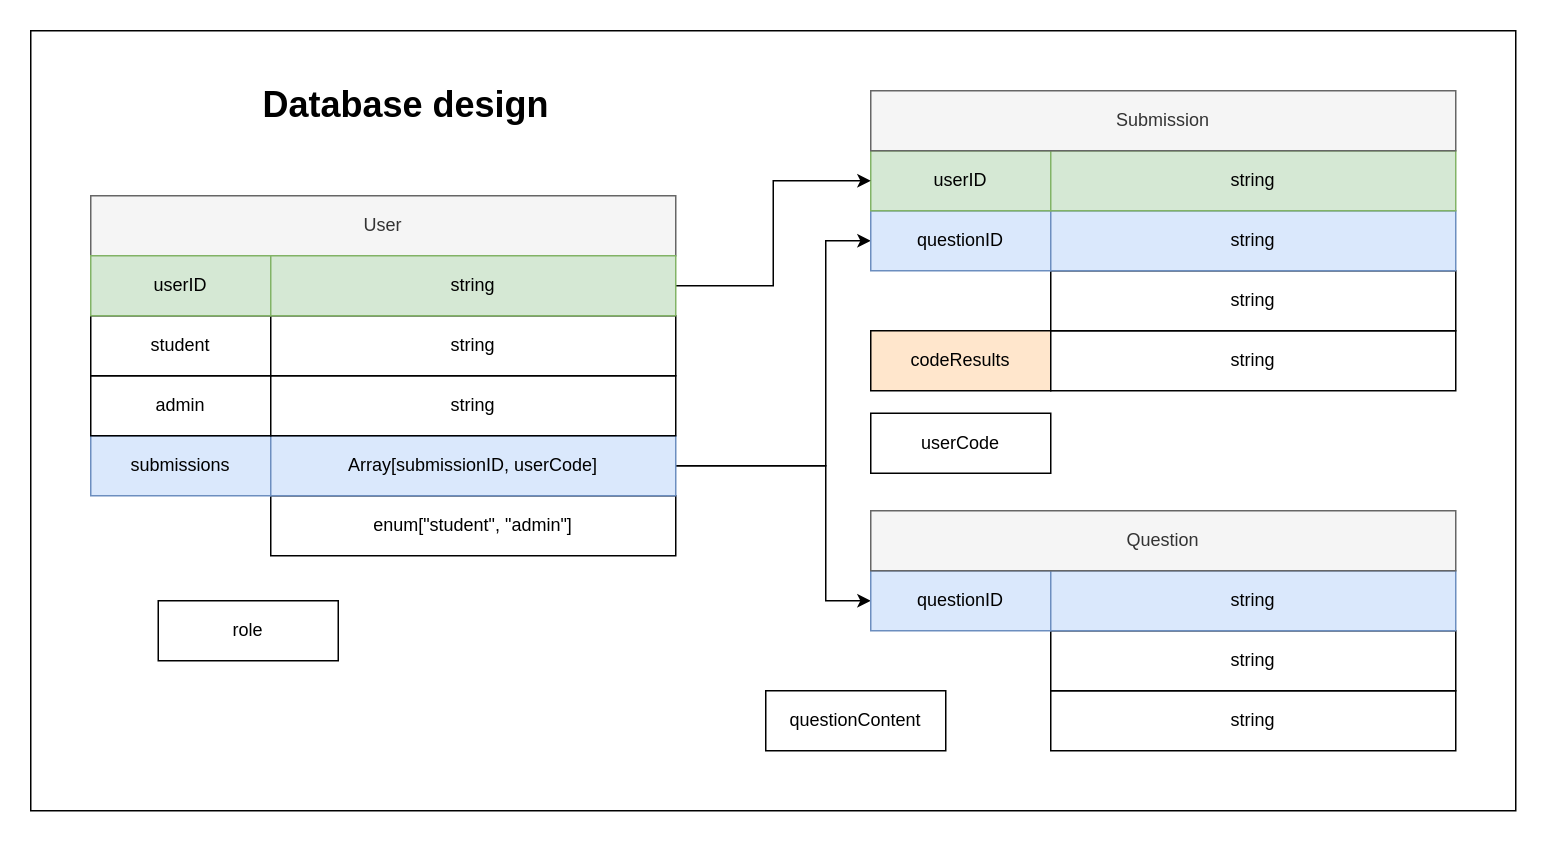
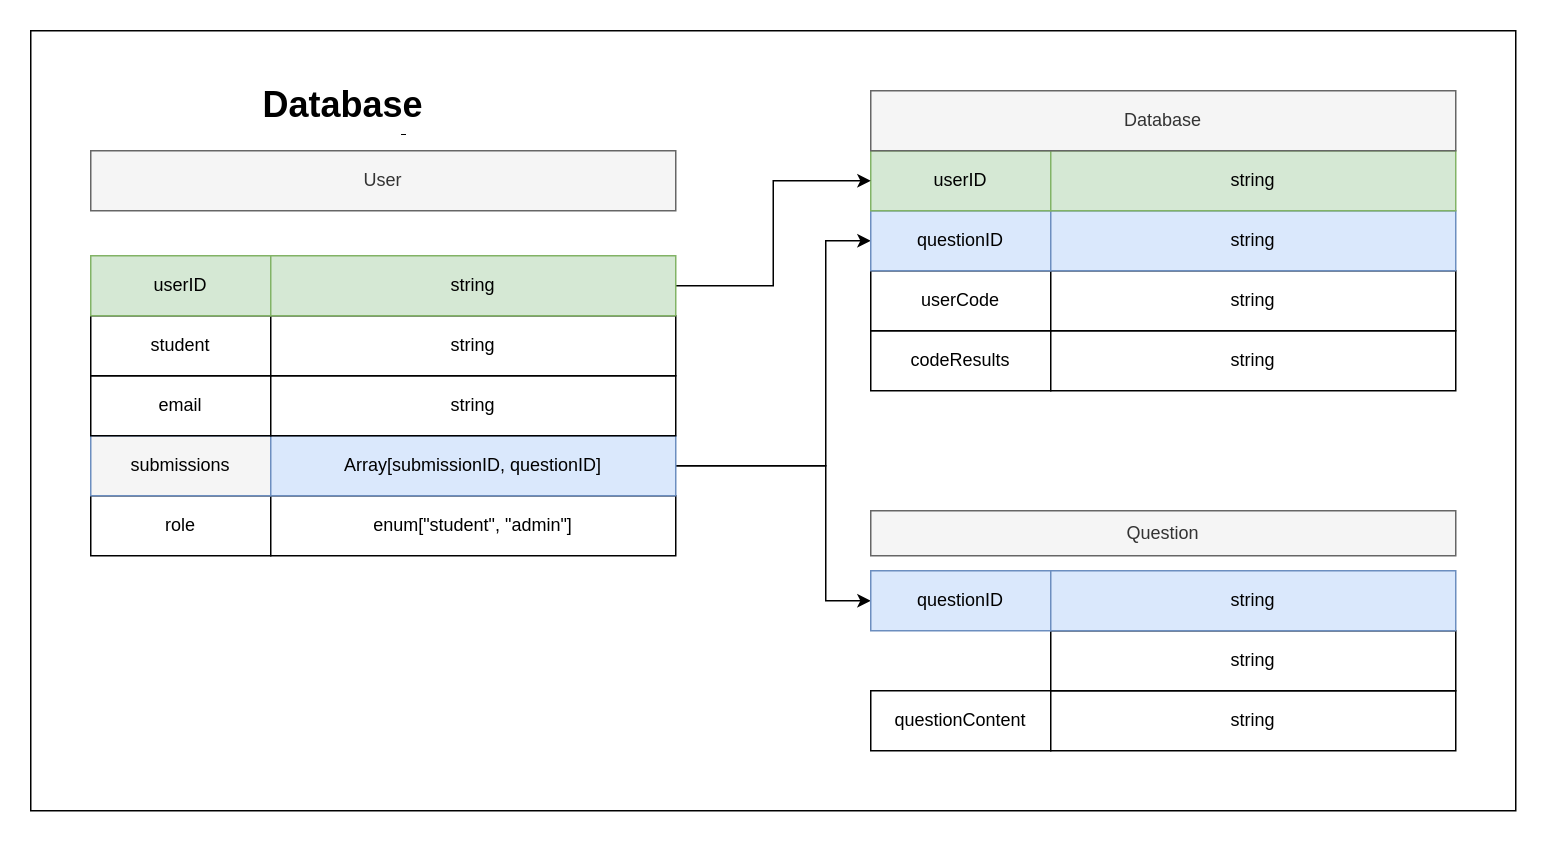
  <mxCell id="0" />
  <mxCell id="1" parent="0" />
  <mxCell id="2" value="" style="rounded=0;whiteSpace=wrap;html=1;" vertex="1" parent="1"><mxGeometry x="20" y="20" width="990" height="520" as="geometry" /></mxCell>
- <mxCell id="3" value="role" style="rounded=0;whiteSpace=wrap;html=1;" vertex="1" parent="1"><mxGeometry x="105" y="400" width="120" height="40" as="geometry" /></mxCell>
+ <mxCell id="3" value="role" style="rounded=0;whiteSpace=wrap;html=1;" vertex="1" parent="1"><mxGeometry x="60" y="330" width="120" height="40" as="geometry" /></mxCell>
  <mxCell id="4" value="enum[&quot;student&quot;, &quot;admin&quot;]" style="rounded=0;whiteSpace=wrap;html=1;" vertex="1" parent="1"><mxGeometry x="180" y="330" width="270" height="40" as="geometry" /></mxCell>
- <mxCell id="5" value="submissions" style="rounded=0;whiteSpace=wrap;html=1;fillColor=#dae8fc;strokeColor=#6c8ebf;" vertex="1" parent="1"><mxGeometry x="60" y="290" width="120" height="40" as="geometry" /></mxCell>
+ <mxCell id="5" value="submissions" style="rounded=0;whiteSpace=wrap;html=1;fillColor=#f5f5f5;strokeColor=#6c8ebf;" vertex="1" parent="1"><mxGeometry x="60" y="290" width="120" height="40" as="geometry" /></mxCell>
  <mxCell id="6" style="edgeStyle=orthogonalEdgeStyle;rounded=0;orthogonalLoop=1;jettySize=auto;html=1;exitX=1;exitY=0.5;exitDx=0;exitDy=0;entryX=0;entryY=0.5;entryDx=0;entryDy=0;" edge="1" parent="1" source="8" target="18"><mxGeometry relative="1" as="geometry"><Array as="points"><mxPoint x="550" y="310" /><mxPoint x="550" y="160" /></Array></mxGeometry></mxCell>
  <mxCell id="7" style="edgeStyle=orthogonalEdgeStyle;rounded=0;orthogonalLoop=1;jettySize=auto;html=1;exitX=1;exitY=0.5;exitDx=0;exitDy=0;entryX=0;entryY=0.5;entryDx=0;entryDy=0;" edge="1" parent="1" source="8" target="29"><mxGeometry relative="1" as="geometry"><Array as="points"><mxPoint x="550" y="310" /><mxPoint x="550" y="400" /></Array></mxGeometry></mxCell>
- <mxCell id="8" value="Array[submissionID, userCode]" style="rounded=0;whiteSpace=wrap;html=1;fillColor=#dae8fc;strokeColor=#6c8ebf;" vertex="1" parent="1"><mxGeometry x="180" y="290" width="270" height="40" as="geometry" /></mxCell>
- <mxCell id="9" value="admin" style="rounded=0;whiteSpace=wrap;html=1;" vertex="1" parent="1"><mxGeometry x="60" y="250" width="120" height="40" as="geometry" /></mxCell>
+ <mxCell id="8" value="Array[submissionID, questionID]" style="rounded=0;whiteSpace=wrap;html=1;fillColor=#dae8fc;strokeColor=#6c8ebf;" vertex="1" parent="1"><mxGeometry x="180" y="290" width="270" height="40" as="geometry" /></mxCell>
+ <mxCell id="9" value="email" style="rounded=0;whiteSpace=wrap;html=1;" vertex="1" parent="1"><mxGeometry x="60" y="250" width="120" height="40" as="geometry" /></mxCell>
  <mxCell id="10" value="string" style="rounded=0;whiteSpace=wrap;html=1;" vertex="1" parent="1"><mxGeometry x="180" y="250" width="270" height="40" as="geometry" /></mxCell>
  <mxCell id="11" value="student" style="rounded=0;whiteSpace=wrap;html=1;" vertex="1" parent="1"><mxGeometry x="60" y="210" width="120" height="40" as="geometry" /></mxCell>
  <mxCell id="12" value="string" style="rounded=0;whiteSpace=wrap;html=1;" vertex="1" parent="1"><mxGeometry x="180" y="210" width="270" height="40" as="geometry" /></mxCell>
- <mxCell id="13" value="User" style="rounded=0;whiteSpace=wrap;html=1;fillColor=#f5f5f5;fontColor=#333333;strokeColor=#666666;" vertex="1" parent="1"><mxGeometry x="60" y="130" width="390" height="40" as="geometry" /></mxCell>
- <mxCell id="14" value="codeResults" style="rounded=0;whiteSpace=wrap;html=1;fillColor=#ffe6cc;" vertex="1" parent="1"><mxGeometry x="580" y="220" width="120" height="40" as="geometry" /></mxCell>
+ <mxCell id="13" value="User" style="rounded=0;whiteSpace=wrap;html=1;fillColor=#f5f5f5;fontColor=#333333;strokeColor=#666666;" vertex="1" parent="1"><mxGeometry x="60" y="100" width="390" height="40" as="geometry" /></mxCell>
+ <mxCell id="14" value="codeResults" style="rounded=0;whiteSpace=wrap;html=1;" vertex="1" parent="1"><mxGeometry x="580" y="220" width="120" height="40" as="geometry" /></mxCell>
  <mxCell id="15" value="string" style="rounded=0;whiteSpace=wrap;html=1;" vertex="1" parent="1"><mxGeometry x="700" y="220" width="270" height="40" as="geometry" /></mxCell>
- <mxCell id="16" value="userCode" style="rounded=0;whiteSpace=wrap;html=1;" vertex="1" parent="1"><mxGeometry x="580" y="275" width="120" height="40" as="geometry" /></mxCell>
+ <mxCell id="16" value="userCode" style="rounded=0;whiteSpace=wrap;html=1;" vertex="1" parent="1"><mxGeometry x="580" y="180" width="120" height="40" as="geometry" /></mxCell>
  <mxCell id="17" value="string" style="rounded=0;whiteSpace=wrap;html=1;" vertex="1" parent="1"><mxGeometry x="700" y="180" width="270" height="40" as="geometry" /></mxCell>
  <mxCell id="18" value="questionID" style="rounded=0;whiteSpace=wrap;html=1;fillColor=#dae8fc;strokeColor=#6c8ebf;" vertex="1" parent="1"><mxGeometry x="580" y="140" width="120" height="40" as="geometry" /></mxCell>
  <mxCell id="19" value="string" style="rounded=0;whiteSpace=wrap;html=1;fillColor=#dae8fc;strokeColor=#6c8ebf;" vertex="1" parent="1"><mxGeometry x="700" y="140" width="270" height="40" as="geometry" /></mxCell>
  <mxCell id="20" value="userID" style="rounded=0;whiteSpace=wrap;html=1;fillColor=#d5e8d4;strokeColor=#82b366;" vertex="1" parent="1"><mxGeometry x="580" y="100" width="120" height="40" as="geometry" /></mxCell>
  <mxCell id="21" value="string" style="rounded=0;whiteSpace=wrap;html=1;fillColor=#d5e8d4;strokeColor=#82b366;" vertex="1" parent="1"><mxGeometry x="700" y="100" width="270" height="40" as="geometry" /></mxCell>
- <mxCell id="22" value="Submission" style="rounded=0;whiteSpace=wrap;html=1;fillColor=#f5f5f5;fontColor=#333333;strokeColor=#666666;" vertex="1" parent="1"><mxGeometry x="580" y="60" width="390" height="40" as="geometry" /></mxCell>
+ <mxCell id="22" value="Database" style="rounded=0;whiteSpace=wrap;html=1;fillColor=#f5f5f5;fontColor=#333333;strokeColor=#666666;" vertex="1" parent="1"><mxGeometry x="580" y="60" width="390" height="40" as="geometry" /></mxCell>
  <mxCell id="23" value="userID" style="rounded=0;whiteSpace=wrap;html=1;fillColor=#d5e8d4;strokeColor=#82b366;" vertex="1" parent="1"><mxGeometry x="60" y="170" width="120" height="40" as="geometry" /></mxCell>
  <mxCell id="24" style="edgeStyle=orthogonalEdgeStyle;rounded=0;orthogonalLoop=1;jettySize=auto;html=1;exitX=1;exitY=0.5;exitDx=0;exitDy=0;entryX=0;entryY=0.5;entryDx=0;entryDy=0;" edge="1" parent="1" source="25" target="20"><mxGeometry relative="1" as="geometry" /></mxCell>
  <mxCell id="25" value="string" style="rounded=0;whiteSpace=wrap;html=1;fillColor=#d5e8d4;strokeColor=#82b366;" vertex="1" parent="1"><mxGeometry x="180" y="170" width="270" height="40" as="geometry" /></mxCell>
- <mxCell id="26" value="questionContent" style="rounded=0;whiteSpace=wrap;html=1;" vertex="1" parent="1"><mxGeometry x="510" y="460" width="120" height="40" as="geometry" /></mxCell>
+ <mxCell id="26" value="questionContent" style="rounded=0;whiteSpace=wrap;html=1;" vertex="1" parent="1"><mxGeometry x="580" y="460" width="120" height="40" as="geometry" /></mxCell>
  <mxCell id="27" value="string" style="rounded=0;whiteSpace=wrap;html=1;" vertex="1" parent="1"><mxGeometry x="700" y="460" width="270" height="40" as="geometry" /></mxCell>
  <mxCell id="28" value="string" style="rounded=0;whiteSpace=wrap;html=1;" vertex="1" parent="1"><mxGeometry x="700" y="420" width="270" height="40" as="geometry" /></mxCell>
  <mxCell id="29" value="questionID" style="rounded=0;whiteSpace=wrap;html=1;fillColor=#dae8fc;strokeColor=#6c8ebf;" vertex="1" parent="1"><mxGeometry x="580" y="380" width="120" height="40" as="geometry" /></mxCell>
  <mxCell id="30" value="string" style="rounded=0;whiteSpace=wrap;html=1;fillColor=#dae8fc;strokeColor=#6c8ebf;" vertex="1" parent="1"><mxGeometry x="700" y="380" width="270" height="40" as="geometry" /></mxCell>
- <mxCell id="31" value="Question" style="rounded=0;whiteSpace=wrap;html=1;fillColor=#f5f5f5;fontColor=#333333;strokeColor=#666666;" vertex="1" parent="1"><mxGeometry x="580" y="340" width="390" height="40" as="geometry" /></mxCell>
- <mxCell id="32" value="&lt;h1&gt;Database design&lt;/h1&gt;" style="text;html=1;strokeColor=none;fillColor=none;spacing=5;spacingTop=-20;whiteSpace=wrap;overflow=hidden;rounded=0;" vertex="1" parent="1"><mxGeometry x="170" y="50" width="200" height="40" as="geometry" /></mxCell>
+ <mxCell id="31" value="Question" style="rounded=0;whiteSpace=wrap;html=1;fillColor=#f5f5f5;fontColor=#333333;strokeColor=#666666;" vertex="1" parent="1"><mxGeometry x="580" y="340" width="390" height="30" as="geometry" /></mxCell>
+ <mxCell id="32" value="&lt;h1&gt;Database userCode&lt;/h1&gt;" style="text;html=1;strokeColor=none;fillColor=none;spacing=5;spacingTop=-20;whiteSpace=wrap;overflow=hidden;rounded=0;" vertex="1" parent="1"><mxGeometry x="170" y="50" width="200" height="40" as="geometry" /></mxCell>
